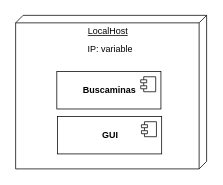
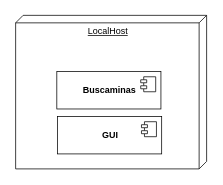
  <mxCell id="0" />
  <mxCell id="1" parent="0" />
  <mxCell id="2" value="LocalHost" style="verticalAlign=top;align=center;spacingTop=8;spacingLeft=2;spacingRight=12;shape=cube;size=10;direction=south;fontStyle=4;html=1;" parent="1" vertex="1"><mxGeometry x="20" y="20" width="255" height="205" as="geometry" /></mxCell>
- <mxCell id="3" value="IP: variable" style="text;html=1;align=center;verticalAlign=middle;resizable=0;points=[];autosize=1;strokeColor=none;fillColor=none;" parent="1" vertex="1"><mxGeometry x="105.5" y="50" width="80" height="30" as="geometry" /></mxCell>
  <mxCell id="4" value="&lt;span style=&quot;font-weight: 700;&quot;&gt;Buscaminas&lt;/span&gt;" style="html=1;dropTarget=0;" parent="1" vertex="1"><mxGeometry x="75" y="95" width="139" height="50" as="geometry" /></mxCell>
  <mxCell id="5" value="" style="shape=module;jettyWidth=8;jettyHeight=4;" parent="4" vertex="1"><mxGeometry x="1" width="20" height="20" relative="1" as="geometry"><mxPoint x="-27" y="7" as="offset" /></mxGeometry></mxCell>
  <mxCell id="6" value="&lt;span style=&quot;font-weight: 700;&quot;&gt;GUI&lt;/span&gt;" style="html=1;dropTarget=0;" parent="1" vertex="1"><mxGeometry x="76" y="155" width="139" height="50" as="geometry" /></mxCell>
  <mxCell id="7" value="" style="shape=module;jettyWidth=8;jettyHeight=4;" parent="6" vertex="1"><mxGeometry x="1" width="20" height="20" relative="1" as="geometry"><mxPoint x="-27" y="7" as="offset" /></mxGeometry></mxCell>
